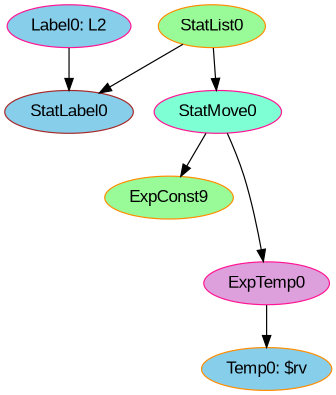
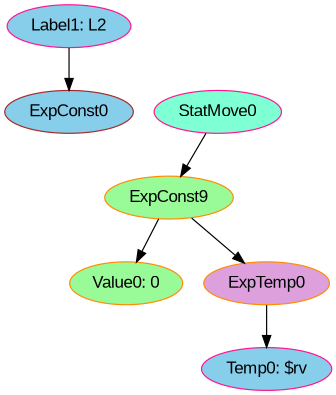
  digraph {
    fontname="Liberation Sans"
    ordering=out
    node [color=darkorange fillcolor=palegreen fontname="Liberation Sans" style=filled]
    edge [fontname="Liberation Sans"]
    n1 [label=ExpConst9]
-   StatLabel0 [color=brown fillcolor=skyblue]
-   "Label0: L2" [color=deeppink fillcolor=skyblue]
-   StatList0
+   "Value0: 0"
+   StatLabel0 [color=brown fillcolor=skyblue label=ExpConst0]
+   "Label0: L2" [color=deeppink fillcolor=skyblue label="Label1: L2"]
    StatMove0 [color=deeppink fillcolor=aquamarine]
-   ExpTemp0 [color=deeppink fillcolor=plum]
-   "Temp0: $rv" [fillcolor=skyblue]
+   ExpTemp0 [fillcolor=plum]
+   "Temp0: $rv" [color=deeppink fillcolor=skyblue]
+   n1 -> "Value0: 0"
    "Label0: L2" -> StatLabel0
-   StatList0 -> StatLabel0
-   StatList0 -> StatMove0
    StatMove0 -> n1
-   StatMove0 -> ExpTemp0
+   n1 -> ExpTemp0
    ExpTemp0 -> "Temp0: $rv"
  }
